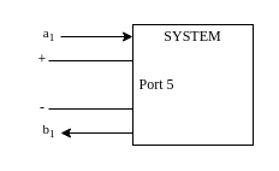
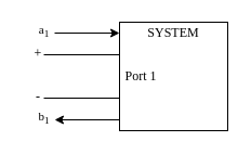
  <mxCell id="0" />
  <mxCell id="1" parent="0" />
  <mxCell id="2" value="" style="whiteSpace=wrap;html=1;aspect=fixed;" vertex="1" parent="1"><mxGeometry x="110" y="20" width="100" height="100" as="geometry" /></mxCell>
  <mxCell id="3" value="a&lt;sub&gt;1&lt;/sub&gt;" style="endArrow=classic;html=1;rounded=0;fontFamily=Times New Roman;labelPosition=center;verticalLabelPosition=middle;align=center;verticalAlign=middle;spacingBottom=2;" edge="1" parent="1"><mxGeometry x="-1" y="-10" width="50" height="50" relative="1" as="geometry"><mxPoint x="50" y="30" as="sourcePoint" /><mxPoint x="110" y="30" as="targetPoint" /><mxPoint x="-10" y="-10" as="offset" /></mxGeometry></mxCell>
  <mxCell id="4" value="b&lt;sub&gt;1&lt;/sub&gt;" style="endArrow=none;html=1;rounded=0;startArrow=classic;startFill=1;endFill=0;fontFamily=Times New Roman;spacingBottom=2;" edge="1" parent="1"><mxGeometry x="-1" y="-10" width="50" height="50" relative="1" as="geometry"><mxPoint x="50" y="110" as="sourcePoint" /><mxPoint x="110" y="110" as="targetPoint" /><mxPoint x="-10" y="-10" as="offset" /></mxGeometry></mxCell>
  <mxCell id="5" value="" style="endArrow=none;html=1;rounded=0;" edge="1" parent="1"><mxGeometry width="50" height="50" relative="1" as="geometry"><mxPoint x="40" y="50" as="sourcePoint" /><mxPoint x="110" y="50" as="targetPoint" /></mxGeometry></mxCell>
  <mxCell id="6" value="" style="endArrow=none;html=1;rounded=0;" edge="1" parent="1"><mxGeometry width="50" height="50" relative="1" as="geometry"><mxPoint x="40" y="90" as="sourcePoint" /><mxPoint x="110" y="90" as="targetPoint" /></mxGeometry></mxCell>
- <mxCell id="7" value="Port 5" style="text;html=1;align=center;verticalAlign=middle;whiteSpace=wrap;rounded=0;fontFamily=Times New Roman;" vertex="1" parent="1"><mxGeometry x="100" y="55" width="60" height="30" as="geometry" /></mxCell>
+ <mxCell id="7" value="Port 1" style="text;html=1;align=center;verticalAlign=middle;whiteSpace=wrap;rounded=0;fontFamily=Times New Roman;" vertex="1" parent="1"><mxGeometry x="100" y="55" width="60" height="30" as="geometry" /></mxCell>
  <mxCell id="8" value="-" style="text;html=1;align=center;verticalAlign=middle;whiteSpace=wrap;rounded=0;spacingBottom=2;fontFamily=Times New Roman;" vertex="1" parent="1"><mxGeometry x="20" y="80" width="30" height="20" as="geometry" /></mxCell>
  <mxCell id="9" value="+" style="text;html=1;align=center;verticalAlign=middle;whiteSpace=wrap;rounded=0;spacingBottom=2;fontFamily=Times New Roman;" vertex="1" parent="1"><mxGeometry x="20" y="40" width="30" height="20" as="geometry" /></mxCell>
  <mxCell id="10" value="&lt;font face=&quot;Times New Roman&quot;&gt;SYSTEM&lt;/font&gt;" style="text;html=1;align=center;verticalAlign=middle;whiteSpace=wrap;rounded=0;" vertex="1" parent="1"><mxGeometry x="130" y="20" width="60" height="20" as="geometry" /></mxCell>
